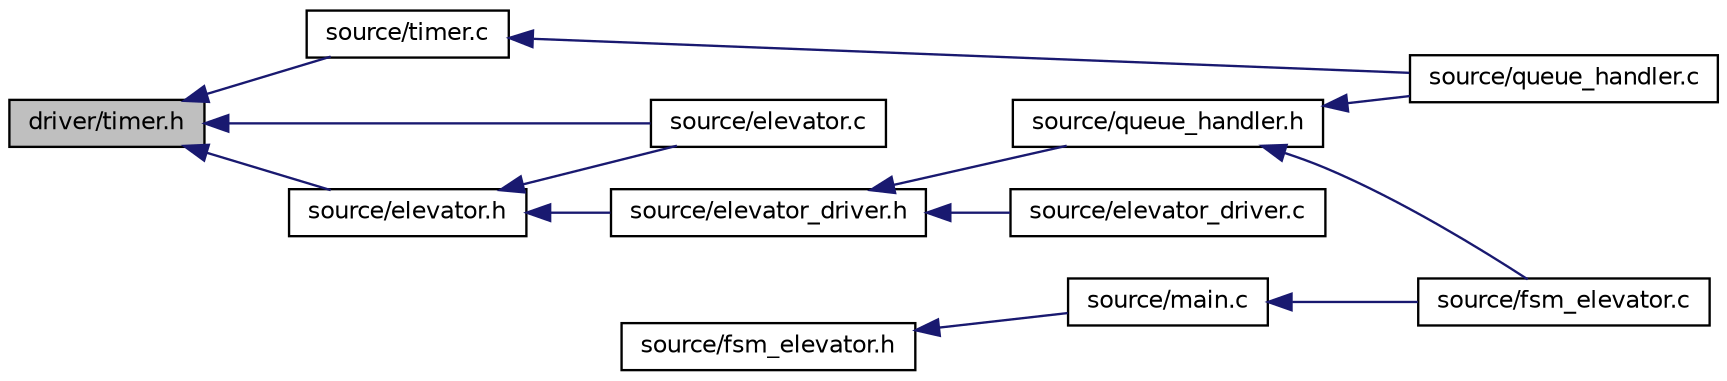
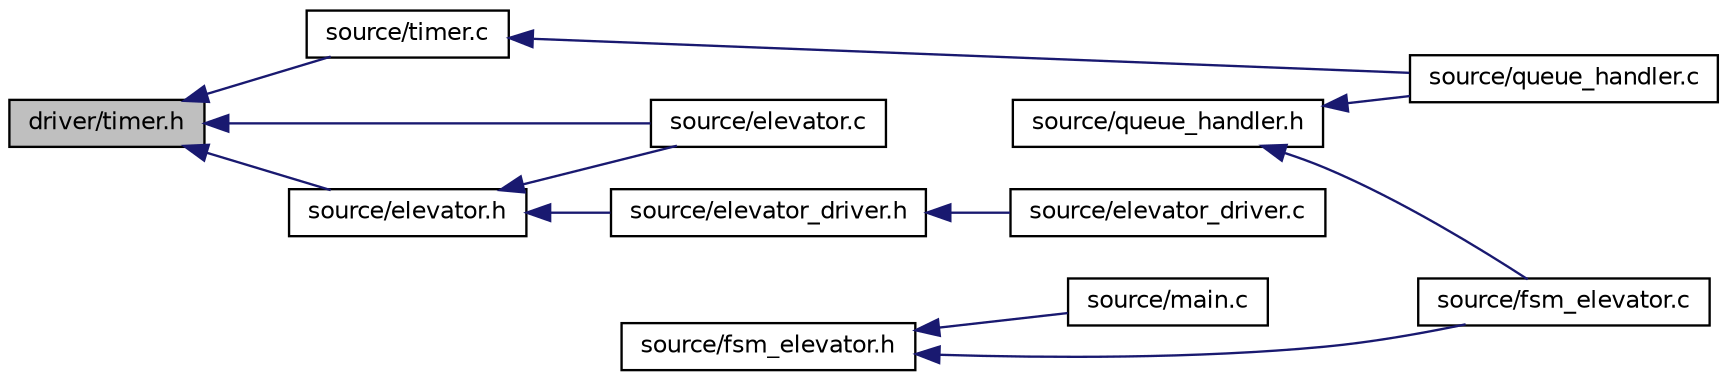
  digraph {
    rankdir=LR
    node [color=black fillcolor=white fontname=Helvetica fontsize=10 shape=record style=filled]
    edge [color=midnightblue dir=back fontname=Helvetica fontsize=10 labelfontname=Helvetica labelfontsize=10 style=solid]
    n1 [fillcolor=grey75 fontcolor=black height=0.2 label="driver/timer.h" width=0.4]
    n2 [height=0.2 label="source/elevator.c" width=0.4]
    n3 [height=0.2 label="source/elevator.h" width=0.4]
    n4 [height=0.2 label="source/timer.c" width=0.4]
    n5 [height=0.2 label="source/elevator_driver.h" width=0.4]
    n6 [height=0.2 label="source/queue_handler.c" width=0.4]
    n7 [height=0.2 label="source/elevator_driver.c" width=0.4]
    n8 [height=0.2 label="source/queue_handler.h" width=0.4]
    n9 [height=0.2 label="source/fsm_elevator.c" width=0.4]
    n10 [height=0.2 label="source/fsm_elevator.h" width=0.4]
    n11 [height=0.2 label="source/main.c" width=0.4]
    n1 -> n2
    n1 -> n3
    n1 -> n4
    n3 -> n2
    n3 -> n5
    n4 -> n6
    n5 -> n7
-   n5 -> n8
    n8 -> n6
    n8 -> n9
-   n11 -> n9
+   n10 -> n9
    n10 -> n11
  }
